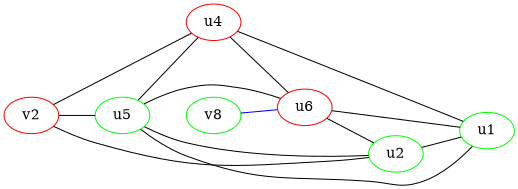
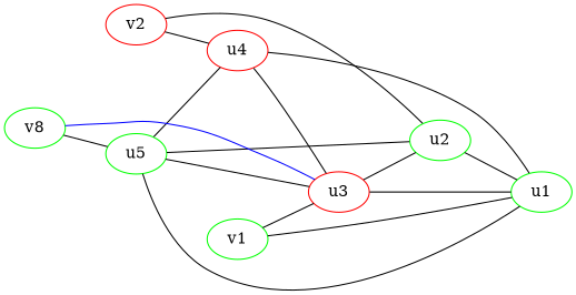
  graph {
    rankdir=LR
    node [color=green]
    u2
    u1
-   u3 [color=red label=u6]
+   u3 [color=red]
    u4 [color=red]
    u5
+   v1
    v2 [color=red]
    n8 [label=v8]
    u2 -- u1
    u3 -- u2
    u3 -- u1
    u4 -- u1
    u4 -- u3
    u5 -- u2
    u5 -- u1
    u5 -- u3
    u5 -- u4
+   v1 -- u1
+   v1 -- u3
    v2 -- u2
    v2 -- u4
    n8 -- u3 [color=blue]
-   v2 -- u5
+   n8 -- u5
  }
